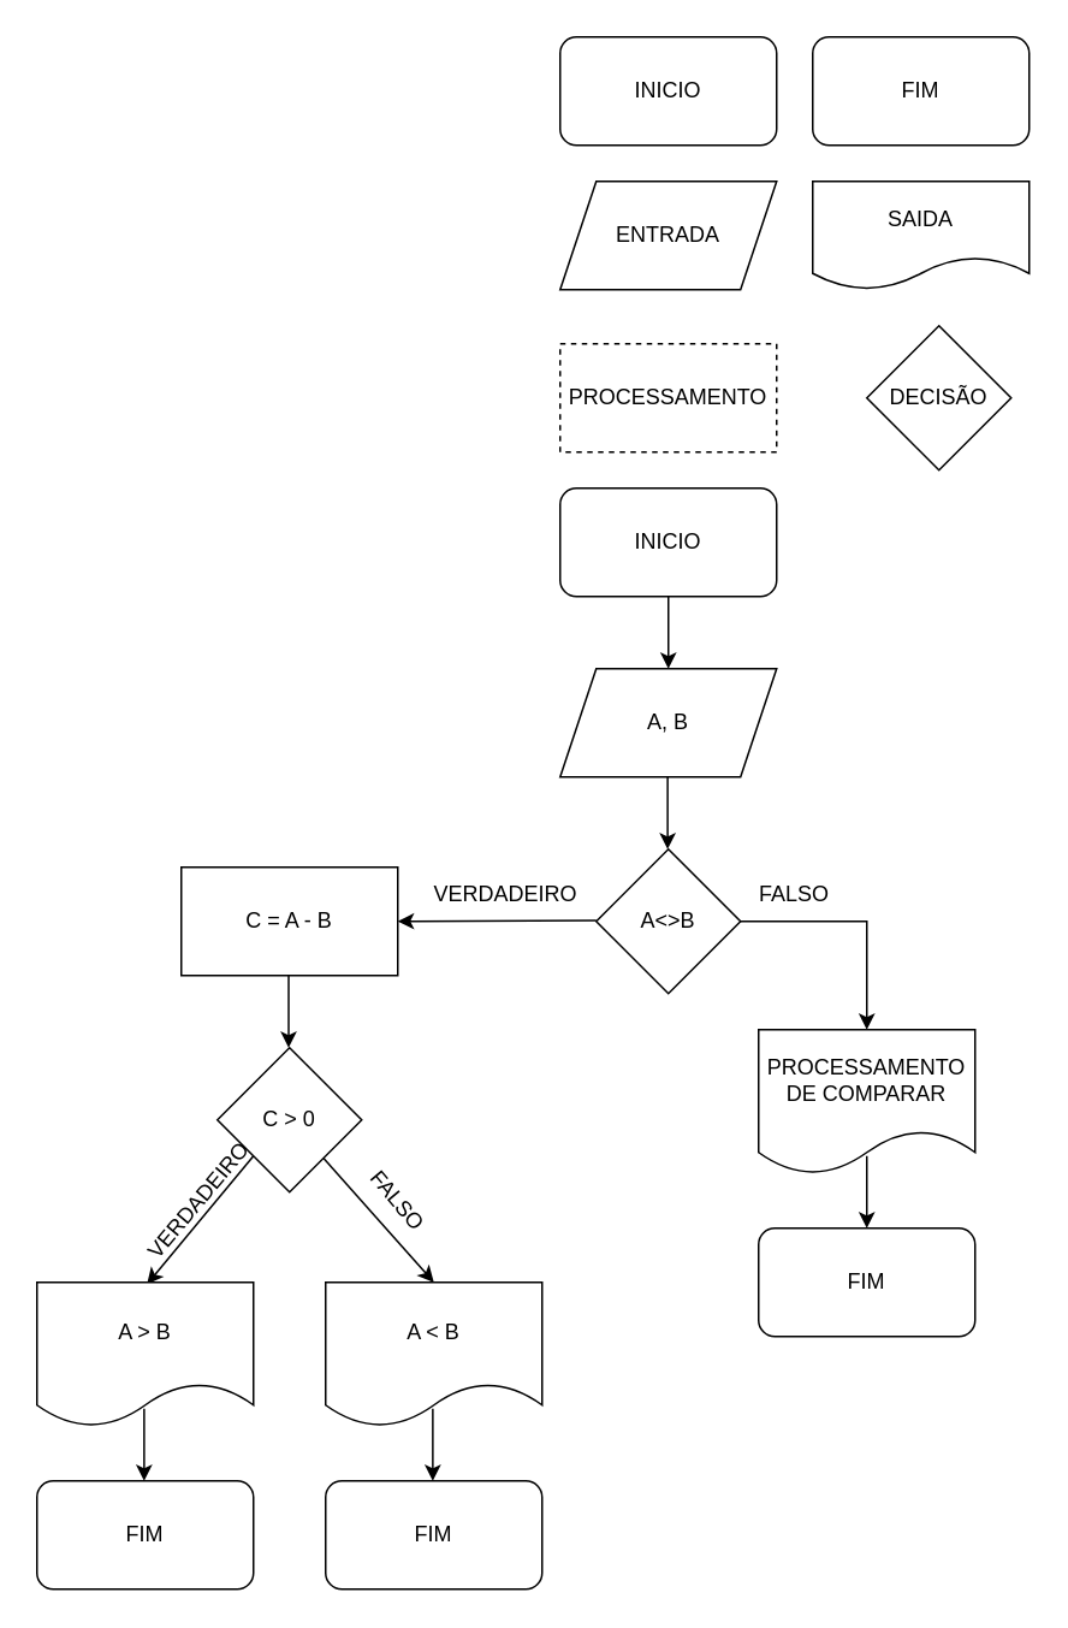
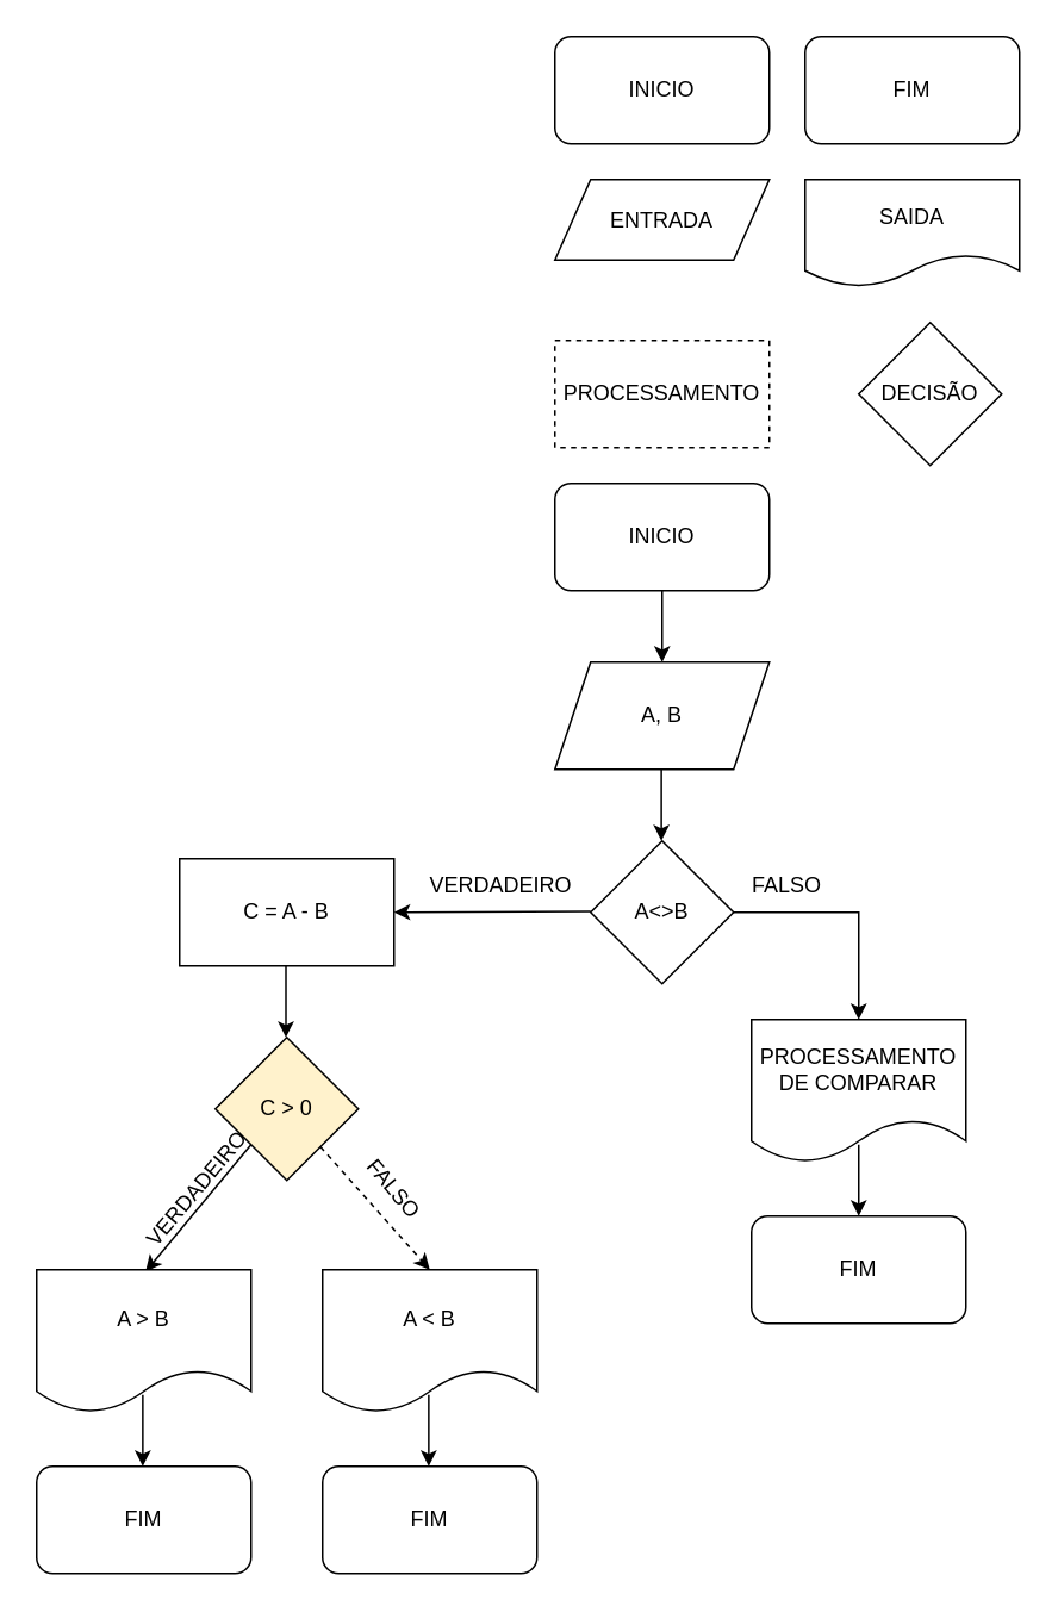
  <mxCell id="0" />
  <mxCell id="1" parent="0" />
  <mxCell id="2" value="INICIO" style="rounded=1;whiteSpace=wrap;html=1;" vertex="1" parent="1"><mxGeometry x="310" y="20" width="120" height="60" as="geometry" /></mxCell>
  <mxCell id="3" value="FIM" style="rounded=1;whiteSpace=wrap;html=1;" vertex="1" parent="1"><mxGeometry x="450" y="20" width="120" height="60" as="geometry" /></mxCell>
- <mxCell id="4" value="ENTRADA" style="shape=parallelogram;perimeter=parallelogramPerimeter;whiteSpace=wrap;html=1;fixedSize=1;" vertex="1" parent="1"><mxGeometry x="310" y="100" width="120" height="60" as="geometry" /></mxCell>
+ <mxCell id="4" value="ENTRADA" style="shape=parallelogram;perimeter=parallelogramPerimeter;whiteSpace=wrap;html=1;fixedSize=1;" vertex="1" parent="1"><mxGeometry x="310" y="100" width="120" height="45" as="geometry" /></mxCell>
  <mxCell id="5" value="SAIDA" style="shape=document;whiteSpace=wrap;html=1;boundedLbl=1;" vertex="1" parent="1"><mxGeometry x="450" y="100" width="120" height="60" as="geometry" /></mxCell>
  <mxCell id="6" value="PROCESSAMENTO" style="rounded=0;whiteSpace=wrap;html=1;dashed=1;" vertex="1" parent="1"><mxGeometry x="310" y="190" width="120" height="60" as="geometry" /></mxCell>
  <mxCell id="7" value="DECISÃO" style="rhombus;whiteSpace=wrap;html=1;" vertex="1" parent="1"><mxGeometry x="480" y="180" width="80" height="80" as="geometry" /></mxCell>
  <mxCell id="8" value="INICIO" style="rounded=1;whiteSpace=wrap;html=1;" vertex="1" parent="1"><mxGeometry x="310" y="270" width="120" height="60" as="geometry" /></mxCell>
  <mxCell id="9" value="A, B" style="shape=parallelogram;perimeter=parallelogramPerimeter;whiteSpace=wrap;html=1;fixedSize=1;" vertex="1" parent="1"><mxGeometry x="310" y="370" width="120" height="60" as="geometry" /></mxCell>
  <mxCell id="10" value="" style="endArrow=classic;html=1;rounded=0;entryX=0.5;entryY=0;entryDx=0;entryDy=0;" edge="1" parent="1" source="8" target="9"><mxGeometry width="50" height="50" relative="1" as="geometry"><mxPoint x="310" y="430" as="sourcePoint" /><mxPoint x="360" y="380" as="targetPoint" /></mxGeometry></mxCell>
  <mxCell id="11" value="FIM" style="rounded=1;whiteSpace=wrap;html=1;" vertex="1" parent="1"><mxGeometry x="20" y="820" width="120" height="60" as="geometry" /></mxCell>
  <mxCell id="12" value="" style="endArrow=classic;html=1;rounded=0;entryX=0.5;entryY=0;entryDx=0;entryDy=0;" edge="1" parent="1"><mxGeometry width="50" height="50" relative="1" as="geometry"><mxPoint x="369.58" y="430" as="sourcePoint" /><mxPoint x="369.58" y="470" as="targetPoint" /><Array as="points"><mxPoint x="369.58" y="470" /></Array></mxGeometry></mxCell>
  <mxCell id="13" value="" style="endArrow=classic;html=1;rounded=0;entryX=0.5;entryY=0;entryDx=0;entryDy=0;" edge="1" parent="1"><mxGeometry width="50" height="50" relative="1" as="geometry"><mxPoint x="79.41" y="780" as="sourcePoint" /><mxPoint x="79.41" y="820" as="targetPoint" /></mxGeometry></mxCell>
  <mxCell id="14" value="A&amp;lt;&amp;gt;B" style="rhombus;whiteSpace=wrap;html=1;" vertex="1" parent="1"><mxGeometry x="330" y="470" width="80" height="80" as="geometry" /></mxCell>
  <mxCell id="15" value="" style="endArrow=classic;html=1;rounded=0;" edge="1" parent="1"><mxGeometry width="50" height="50" relative="1" as="geometry"><mxPoint x="330" y="509.5" as="sourcePoint" /><mxPoint x="220" y="510" as="targetPoint" /></mxGeometry></mxCell>
  <mxCell id="16" value="" style="endArrow=classic;html=1;rounded=0;entryX=0.5;entryY=0;entryDx=0;entryDy=0;" edge="1" parent="1"><mxGeometry width="50" height="50" relative="1" as="geometry"><mxPoint x="159.5" y="540" as="sourcePoint" /><mxPoint x="159.5" y="580" as="targetPoint" /><Array as="points"><mxPoint x="159.5" y="580" /></Array></mxGeometry></mxCell>
  <mxCell id="17" value="C = A - B" style="rounded=0;whiteSpace=wrap;html=1;" vertex="1" parent="1"><mxGeometry x="100" y="480" width="120" height="60" as="geometry" /></mxCell>
- <mxCell id="18" value="C &amp;gt; 0" style="rhombus;whiteSpace=wrap;html=1;" vertex="1" parent="1"><mxGeometry x="120" y="580" width="80" height="80" as="geometry" /></mxCell>
+ <mxCell id="18" value="C &amp;gt; 0" style="rhombus;whiteSpace=wrap;html=1;fillColor=#fff2cc;" vertex="1" parent="1"><mxGeometry x="120" y="580" width="80" height="80" as="geometry" /></mxCell>
  <mxCell id="19" value="" style="endArrow=classic;html=1;rounded=0;exitX=0;exitY=1;exitDx=0;exitDy=0;entryX=0.425;entryY=0.017;entryDx=0;entryDy=0;entryPerimeter=0;" edge="1" parent="1" source="18"><mxGeometry width="50" height="50" relative="1" as="geometry"><mxPoint x="310" y="740" as="sourcePoint" /><mxPoint x="81" y="711.02" as="targetPoint" /><Array as="points" /></mxGeometry></mxCell>
  <mxCell id="20" value="A &amp;gt; B" style="shape=document;whiteSpace=wrap;html=1;boundedLbl=1;" vertex="1" parent="1"><mxGeometry x="20" y="710" width="120" height="80" as="geometry" /></mxCell>
- <mxCell id="21" value="" style="endArrow=classic;html=1;rounded=0;entryX=0.5;entryY=0;entryDx=0;entryDy=0;" edge="1" parent="1" source="18" target="22"><mxGeometry width="50" height="50" relative="1" as="geometry"><mxPoint x="310" y="750" as="sourcePoint" /><mxPoint x="250" y="710" as="targetPoint" /></mxGeometry></mxCell>
+ <mxCell id="21" value="" style="endArrow=classic;html=1;rounded=0;entryX=0.5;entryY=0;entryDx=0;entryDy=0;dashed=1;" edge="1" parent="1" source="18" target="22"><mxGeometry width="50" height="50" relative="1" as="geometry"><mxPoint x="310" y="750" as="sourcePoint" /><mxPoint x="250" y="710" as="targetPoint" /></mxGeometry></mxCell>
  <mxCell id="22" value="A &amp;lt; B" style="shape=document;whiteSpace=wrap;html=1;boundedLbl=1;" vertex="1" parent="1"><mxGeometry x="180" y="710" width="120" height="80" as="geometry" /></mxCell>
  <mxCell id="23" value="FIM" style="rounded=1;whiteSpace=wrap;html=1;" vertex="1" parent="1"><mxGeometry x="180" y="820" width="120" height="60" as="geometry" /></mxCell>
  <mxCell id="24" value="" style="endArrow=classic;html=1;rounded=0;entryX=0.5;entryY=0;entryDx=0;entryDy=0;" edge="1" parent="1"><mxGeometry width="50" height="50" relative="1" as="geometry"><mxPoint x="239.41" y="780" as="sourcePoint" /><mxPoint x="239.41" y="820" as="targetPoint" /></mxGeometry></mxCell>
  <mxCell id="25" value="VERDADEIRO" style="text;html=1;strokeColor=none;fillColor=none;align=center;verticalAlign=middle;whiteSpace=wrap;rounded=0;" vertex="1" parent="1"><mxGeometry x="250" y="480" width="60" height="30" as="geometry" /></mxCell>
  <mxCell id="26" value="VERDADEIRO" style="text;html=1;strokeColor=none;fillColor=none;align=center;verticalAlign=middle;whiteSpace=wrap;rounded=0;rotation=-50;" vertex="1" parent="1"><mxGeometry x="80" y="650" width="60" height="30" as="geometry" /></mxCell>
  <mxCell id="27" value="FALSO" style="text;html=1;strokeColor=none;fillColor=none;align=center;verticalAlign=middle;whiteSpace=wrap;rounded=0;rotation=50;" vertex="1" parent="1"><mxGeometry x="190" y="650" width="60" height="30" as="geometry" /></mxCell>
  <mxCell id="28" value="" style="endArrow=classic;html=1;rounded=0;" edge="1" parent="1"><mxGeometry width="50" height="50" relative="1" as="geometry"><mxPoint x="410" y="510" as="sourcePoint" /><mxPoint x="480" y="570" as="targetPoint" /><Array as="points"><mxPoint x="480" y="510" /></Array></mxGeometry></mxCell>
  <mxCell id="29" value="PROCESSAMENTO DE COMPARAR" style="shape=document;whiteSpace=wrap;html=1;boundedLbl=1;" vertex="1" parent="1"><mxGeometry x="420" y="570" width="120" height="80" as="geometry" /></mxCell>
  <mxCell id="30" value="" style="endArrow=classic;html=1;rounded=0;entryX=0.5;entryY=0;entryDx=0;entryDy=0;" edge="1" parent="1"><mxGeometry width="50" height="50" relative="1" as="geometry"><mxPoint x="480" y="640" as="sourcePoint" /><mxPoint x="480" y="680" as="targetPoint" /></mxGeometry></mxCell>
  <mxCell id="31" value="FIM" style="rounded=1;whiteSpace=wrap;html=1;" vertex="1" parent="1"><mxGeometry x="420" y="680" width="120" height="60" as="geometry" /></mxCell>
  <mxCell id="32" value="FALSO" style="text;html=1;strokeColor=none;fillColor=none;align=center;verticalAlign=middle;whiteSpace=wrap;rounded=0;" vertex="1" parent="1"><mxGeometry x="410" y="480" width="60" height="30" as="geometry" /></mxCell>
